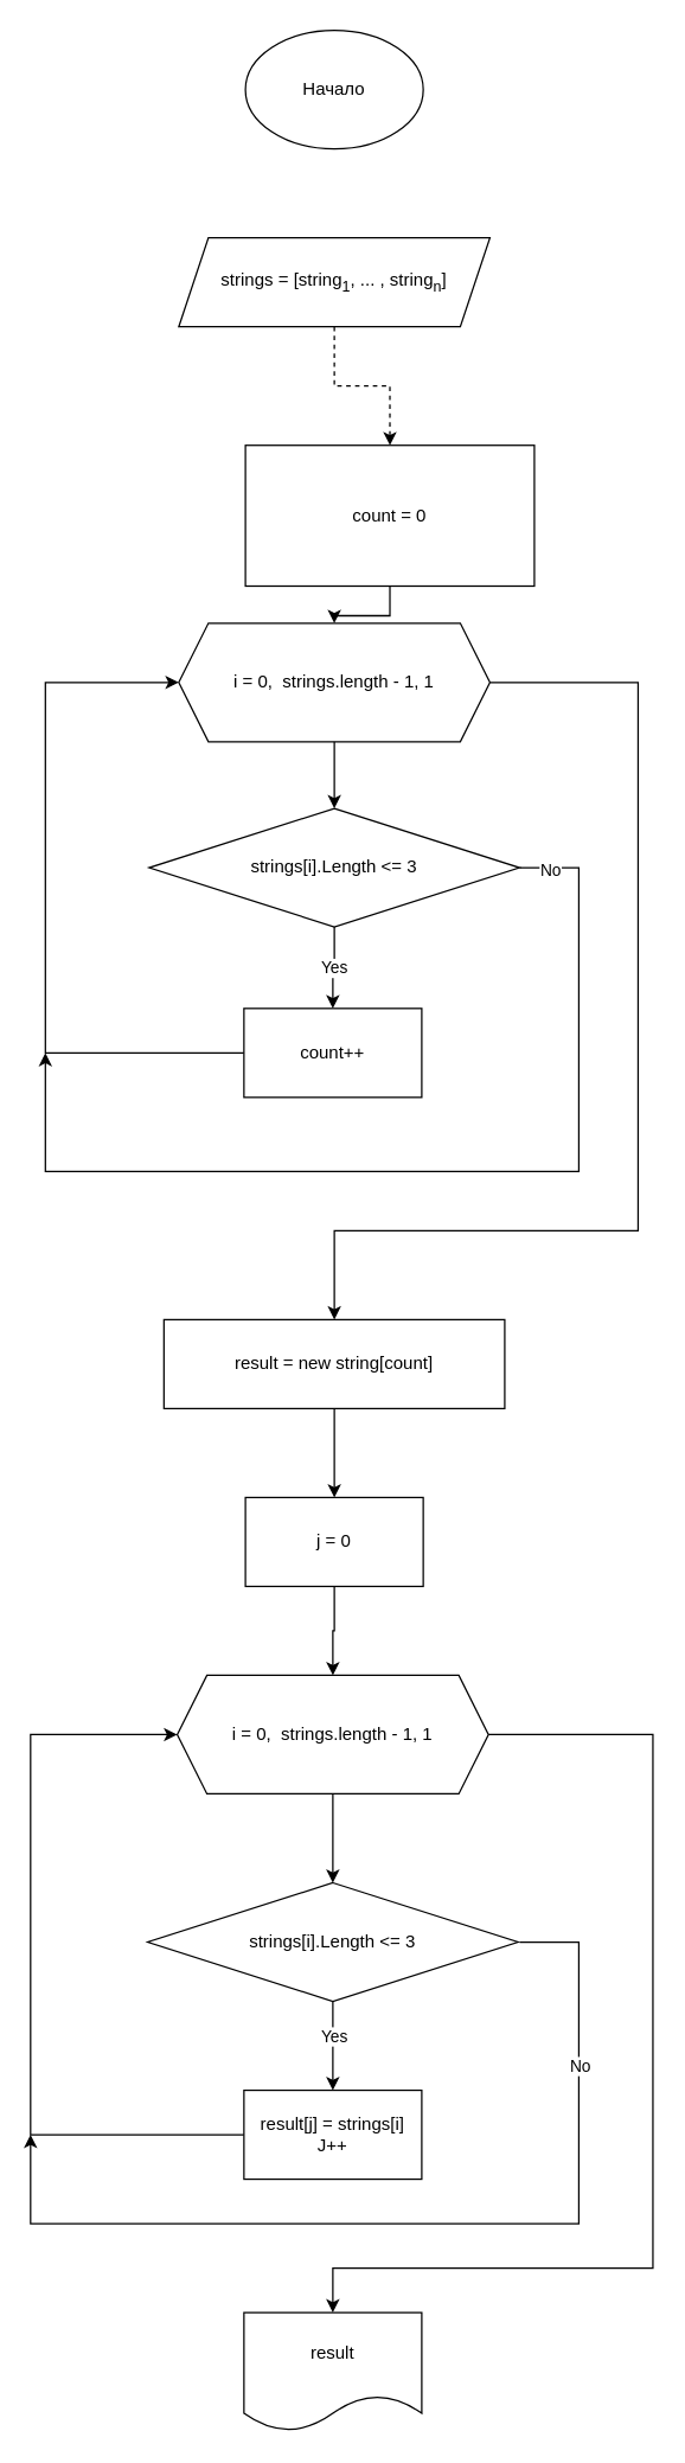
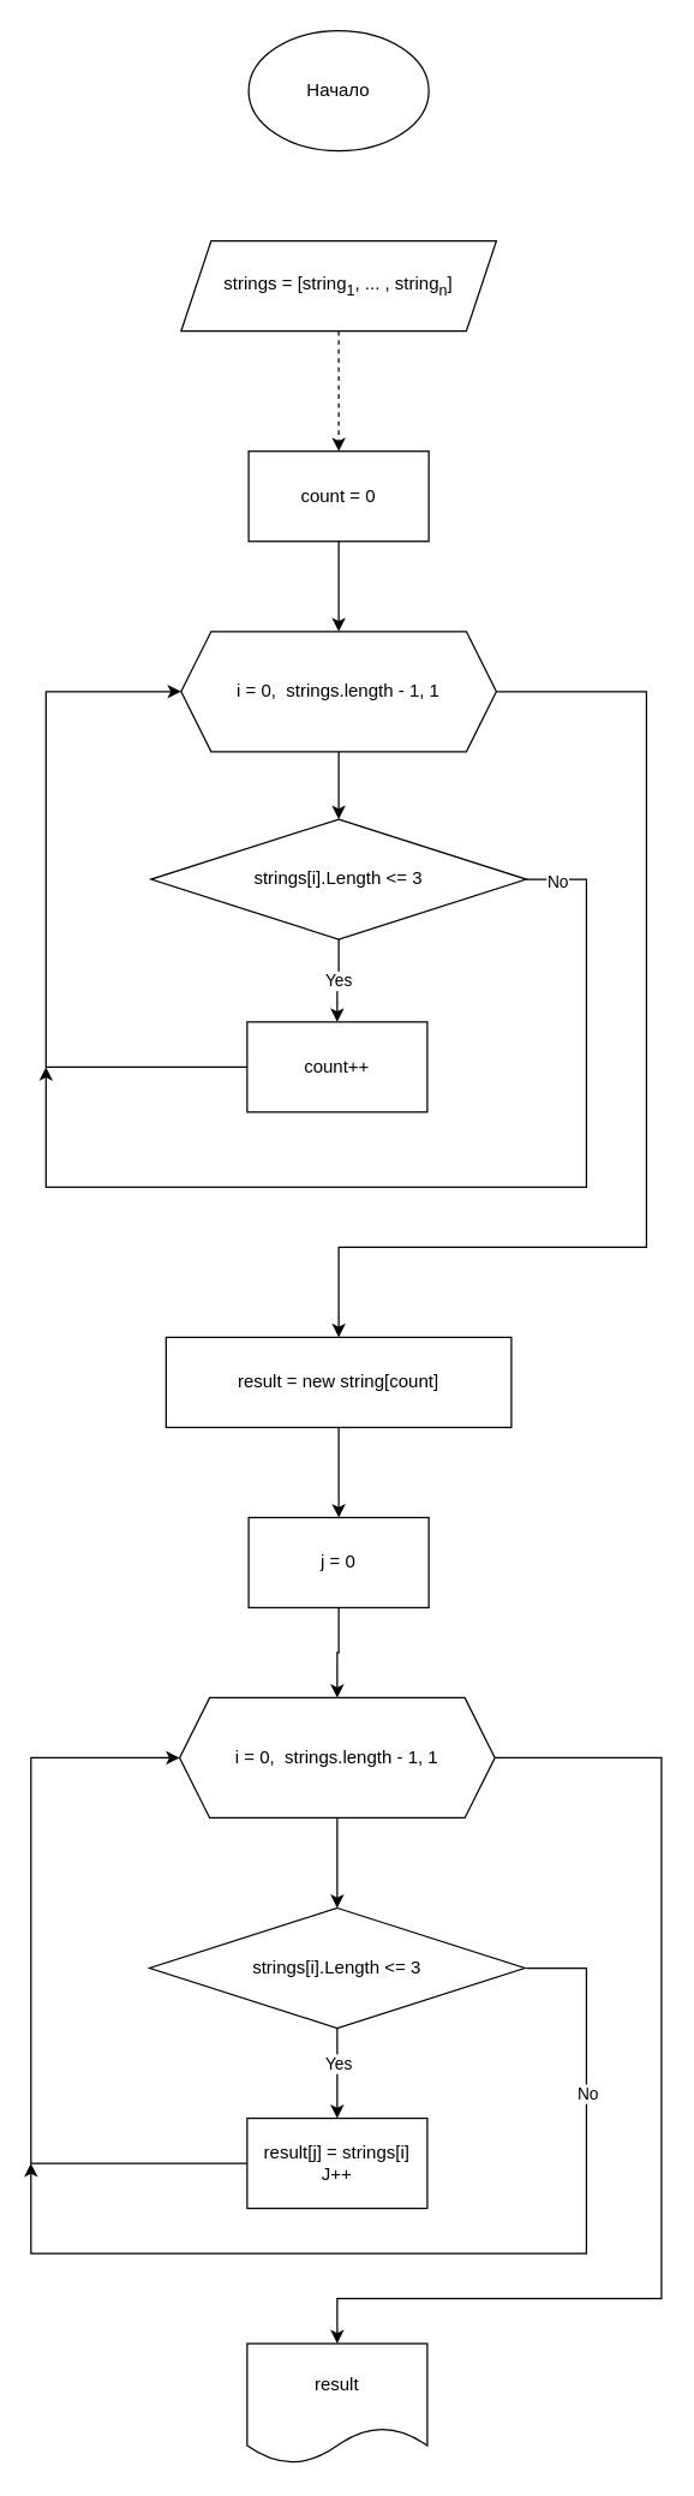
  <mxCell id="0" />
  <mxCell id="1" parent="0" />
  <mxCell id="2" value="Начало" style="ellipse;whiteSpace=wrap;html=1;" vertex="1" parent="1"><mxGeometry x="165" y="20" width="120" height="80" as="geometry" /></mxCell>
  <mxCell id="3" value="" style="edgeStyle=orthogonalEdgeStyle;rounded=0;orthogonalLoop=1;jettySize=auto;html=1;dashed=1;" edge="1" parent="1" source="4" target="6"><mxGeometry relative="1" as="geometry" /></mxCell>
  <mxCell id="4" value="strings = [string&lt;sub&gt;1&lt;/sub&gt;, ... , string&lt;sub&gt;n&lt;/sub&gt;]" style="shape=parallelogram;perimeter=parallelogramPerimeter;whiteSpace=wrap;html=1;fixedSize=1;" vertex="1" parent="1"><mxGeometry x="120" y="160" width="210" height="60" as="geometry" /></mxCell>
  <mxCell id="5" value="" style="edgeStyle=orthogonalEdgeStyle;rounded=0;orthogonalLoop=1;jettySize=auto;html=1;" edge="1" parent="1" source="6" target="9"><mxGeometry relative="1" as="geometry" /></mxCell>
- <mxCell id="6" value="count = 0" style="whiteSpace=wrap;html=1;" vertex="1" parent="1"><mxGeometry x="165" y="300" width="195" height="95" as="geometry" /></mxCell>
+ <mxCell id="6" value="count = 0" style="whiteSpace=wrap;html=1;" vertex="1" parent="1"><mxGeometry x="165" y="300" width="120" height="60" as="geometry" /></mxCell>
  <mxCell id="7" value="" style="edgeStyle=orthogonalEdgeStyle;rounded=0;orthogonalLoop=1;jettySize=auto;html=1;" edge="1" parent="1" source="9" target="13"><mxGeometry relative="1" as="geometry" /></mxCell>
  <mxCell id="8" style="edgeStyle=orthogonalEdgeStyle;rounded=0;orthogonalLoop=1;jettySize=auto;html=1;exitX=1;exitY=0.5;exitDx=0;exitDy=0;" edge="1" parent="1" source="9" target="17"><mxGeometry relative="1" as="geometry"><Array as="points"><mxPoint x="430" y="460" /><mxPoint x="430" y="830" /><mxPoint x="225" y="830" /></Array></mxGeometry></mxCell>
  <mxCell id="9" value="i = 0,&amp;nbsp; strings.length - 1, 1" style="shape=hexagon;perimeter=hexagonPerimeter2;whiteSpace=wrap;html=1;fixedSize=1;" vertex="1" parent="1"><mxGeometry x="120" y="420" width="210" height="80" as="geometry" /></mxCell>
  <mxCell id="10" value="Yes" style="edgeStyle=orthogonalEdgeStyle;rounded=0;orthogonalLoop=1;jettySize=auto;html=1;" edge="1" parent="1" source="13" target="15"><mxGeometry relative="1" as="geometry" /></mxCell>
  <mxCell id="11" style="edgeStyle=orthogonalEdgeStyle;rounded=0;orthogonalLoop=1;jettySize=auto;html=1;exitX=1;exitY=0.5;exitDx=0;exitDy=0;" edge="1" parent="1" source="13"><mxGeometry relative="1" as="geometry"><mxPoint x="30" y="710" as="targetPoint" /><Array as="points"><mxPoint x="390" y="585" /><mxPoint x="390" y="790" /><mxPoint x="30" y="790" /></Array></mxGeometry></mxCell>
  <mxCell id="12" value="No" style="edgeLabel;html=1;align=center;verticalAlign=middle;resizable=0;points=[];" vertex="1" connectable="0" parent="11"><mxGeometry x="-0.941" y="-1" relative="1" as="geometry"><mxPoint as="offset" /></mxGeometry></mxCell>
  <mxCell id="13" value="strings[i].Length &amp;lt;= 3" style="rhombus;whiteSpace=wrap;html=1;" vertex="1" parent="1"><mxGeometry x="100" y="545" width="250" height="80" as="geometry" /></mxCell>
  <mxCell id="14" style="edgeStyle=orthogonalEdgeStyle;rounded=0;orthogonalLoop=1;jettySize=auto;html=1;" edge="1" parent="1" source="15" target="9"><mxGeometry relative="1" as="geometry"><Array as="points"><mxPoint x="30" y="710" /><mxPoint x="30" y="460" /></Array></mxGeometry></mxCell>
  <mxCell id="15" value="count++" style="whiteSpace=wrap;html=1;" vertex="1" parent="1"><mxGeometry x="164" y="680" width="120" height="60" as="geometry" /></mxCell>
  <mxCell id="16" value="" style="edgeStyle=orthogonalEdgeStyle;rounded=0;orthogonalLoop=1;jettySize=auto;html=1;" edge="1" parent="1" source="17"><mxGeometry relative="1" as="geometry"><mxPoint x="225" y="1010" as="targetPoint" /></mxGeometry></mxCell>
  <mxCell id="17" value="result = new string[count]" style="rounded=0;whiteSpace=wrap;html=1;" vertex="1" parent="1"><mxGeometry x="110" y="890" width="230" height="60" as="geometry" /></mxCell>
  <mxCell id="18" value="" style="edgeStyle=orthogonalEdgeStyle;rounded=0;orthogonalLoop=1;jettySize=auto;html=1;" edge="1" parent="1" source="19" target="22"><mxGeometry relative="1" as="geometry" /></mxCell>
  <mxCell id="19" value="j = 0" style="whiteSpace=wrap;html=1;" vertex="1" parent="1"><mxGeometry x="165" y="1010" width="120" height="60" as="geometry" /></mxCell>
  <mxCell id="20" value="" style="edgeStyle=orthogonalEdgeStyle;rounded=0;orthogonalLoop=1;jettySize=auto;html=1;" edge="1" parent="1" source="22" target="27"><mxGeometry relative="1" as="geometry" /></mxCell>
  <mxCell id="21" style="edgeStyle=orthogonalEdgeStyle;rounded=0;orthogonalLoop=1;jettySize=auto;html=1;entryX=0.5;entryY=0;entryDx=0;entryDy=0;exitX=1;exitY=0.5;exitDx=0;exitDy=0;" edge="1" parent="1" source="22" target="30"><mxGeometry relative="1" as="geometry"><Array as="points"><mxPoint x="440" y="1170" /><mxPoint x="440" y="1530" /><mxPoint x="224" y="1530" /></Array></mxGeometry></mxCell>
  <mxCell id="22" value="i = 0,&amp;nbsp; strings.length - 1, 1" style="shape=hexagon;perimeter=hexagonPerimeter2;whiteSpace=wrap;html=1;fixedSize=1;" vertex="1" parent="1"><mxGeometry x="119" y="1130" width="210" height="80" as="geometry" /></mxCell>
  <mxCell id="23" value="" style="edgeStyle=orthogonalEdgeStyle;rounded=0;orthogonalLoop=1;jettySize=auto;html=1;" edge="1" parent="1" source="27" target="29"><mxGeometry relative="1" as="geometry" /></mxCell>
  <mxCell id="24" value="Yes" style="edgeLabel;html=1;align=center;verticalAlign=middle;resizable=0;points=[];" vertex="1" connectable="0" parent="23"><mxGeometry x="-0.24" relative="1" as="geometry"><mxPoint as="offset" /></mxGeometry></mxCell>
  <mxCell id="25" style="edgeStyle=orthogonalEdgeStyle;rounded=0;orthogonalLoop=1;jettySize=auto;html=1;" edge="1" parent="1"><mxGeometry relative="1" as="geometry"><mxPoint x="20" y="1440" as="targetPoint" /><mxPoint x="350" y="1310" as="sourcePoint" /><Array as="points"><mxPoint x="390" y="1310" /><mxPoint x="390" y="1500" /><mxPoint x="20" y="1500" /></Array></mxGeometry></mxCell>
  <mxCell id="26" value="No" style="edgeLabel;html=1;align=center;verticalAlign=middle;resizable=0;points=[];" vertex="1" connectable="0" parent="25"><mxGeometry x="-0.626" relative="1" as="geometry"><mxPoint as="offset" /></mxGeometry></mxCell>
  <mxCell id="27" value="strings[i].Length &amp;lt;= 3" style="rhombus;whiteSpace=wrap;html=1;" vertex="1" parent="1"><mxGeometry x="99" y="1270" width="250" height="80" as="geometry" /></mxCell>
  <mxCell id="28" style="edgeStyle=orthogonalEdgeStyle;rounded=0;orthogonalLoop=1;jettySize=auto;html=1;entryX=0;entryY=0.5;entryDx=0;entryDy=0;" edge="1" parent="1" source="29" target="22"><mxGeometry relative="1" as="geometry"><Array as="points"><mxPoint x="20" y="1440" /><mxPoint x="20" y="1170" /></Array></mxGeometry></mxCell>
  <mxCell id="29" value="result[j] = strings[i]&lt;br&gt;J++" style="whiteSpace=wrap;html=1;" vertex="1" parent="1"><mxGeometry x="164" y="1410" width="120" height="60" as="geometry" /></mxCell>
  <mxCell id="30" value="result" style="shape=document;whiteSpace=wrap;html=1;boundedLbl=1;" vertex="1" parent="1"><mxGeometry x="164" y="1560" width="120" height="80" as="geometry" /></mxCell>
